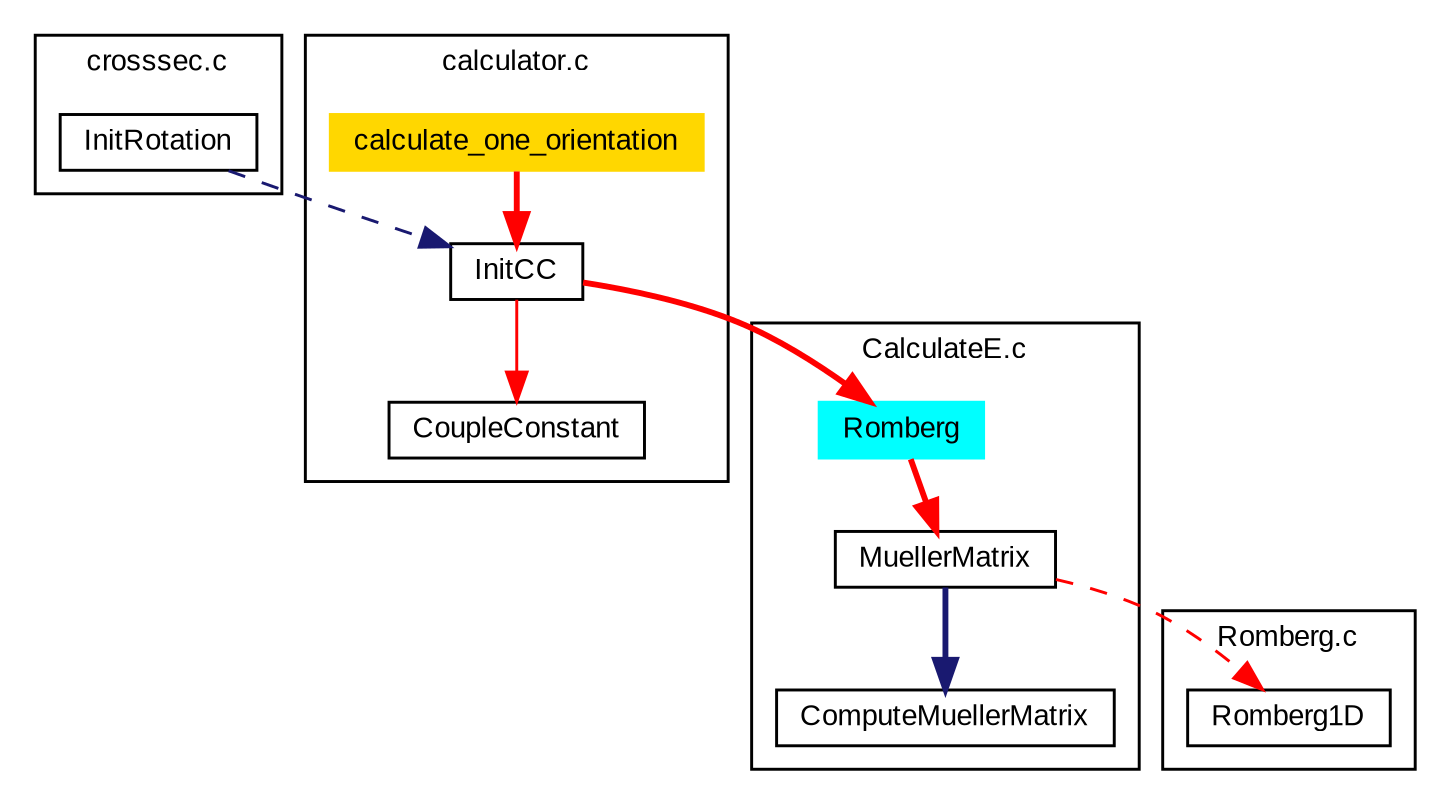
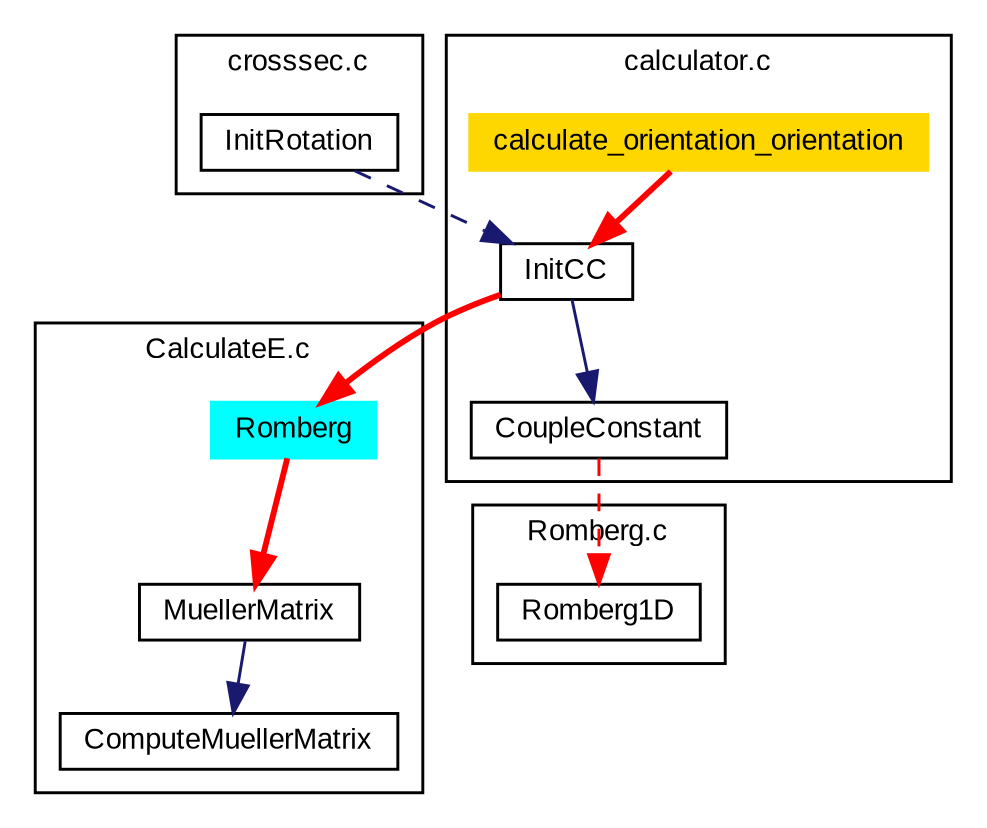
  digraph {
    fontname="Liberation Sans"
    fontsize=10
    rankdir=TB
    ranksep=.35
    node [fontname="Liberation Sans" fontsize=10 shape=box]
    edge [color=red fontname="Liberation Sans" style=bold]
    InitRotation [height=0.2 width=0.4]
-   calculate_one_orientation [color=gold height=0.2 style=filled width=0.4]
+   calculate_one_orientation [color=gold height=0.2 style=filled width=0.4 label=calculate_orientation_orientation]
    InitCC [height=0.2 width=0.4]
    CoupleConstant [height=0.2 width=0.4]
    n5 [color=cyan height=0.2 label=Romberg style=filled width=0.4]
    MuellerMatrix [height=0.2 width=0.4]
    ComputeMuellerMatrix [height=0.2 width=0.4]
    Romberg1D [height=0.2 width=0.4]
    subgraph cluster_1 {
      label="crosssec.c"
      InitRotation
    }
    subgraph cluster_2 {
      label="calculator.c"
      calculate_one_orientation
      InitCC
      CoupleConstant
    }
    subgraph cluster_3 {
      label="CalculateE.c"
      n5
      MuellerMatrix
      ComputeMuellerMatrix
    }
    subgraph cluster_4 {
      label="Romberg.c"
      Romberg1D
    }
    InitRotation -> InitCC [color=midnightblue style=dashed]
    calculate_one_orientation -> InitCC
-   InitCC -> CoupleConstant [style=""]
+   InitCC -> CoupleConstant [color=midnightblue style=""]
    InitCC -> n5
    n5 -> MuellerMatrix
-   MuellerMatrix -> ComputeMuellerMatrix [color=midnightblue]
-   MuellerMatrix -> Romberg1D [style=dashed]
+   MuellerMatrix -> ComputeMuellerMatrix [color=midnightblue style=""]
+   CoupleConstant -> Romberg1D [style=dashed]
  }
